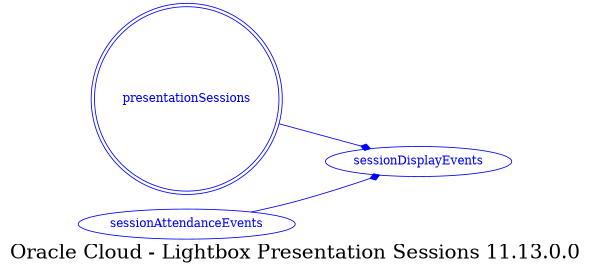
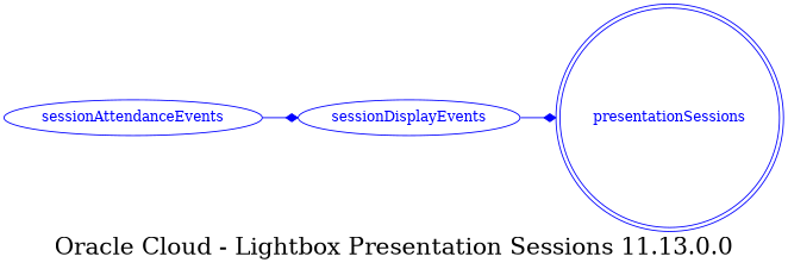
  digraph {
    fontsize=24
    label="Oracle Cloud - Lightbox Presentation Sessions 11.13.0.0"
    rankdir=LR
    splines=true
    node [color=blue fontcolor=blue shape=ellipse]
    edge [arrowhead=diamond arrowtail=none color=blue fontcolor=blue]
    presentationSessions [shape=doublecircle]
    sessionAttendanceEvents
    sessionDisplayEvents
    sessionAttendanceEvents -> sessionDisplayEvents
-   presentationSessions -> sessionDisplayEvents
+   sessionDisplayEvents -> presentationSessions
  }
